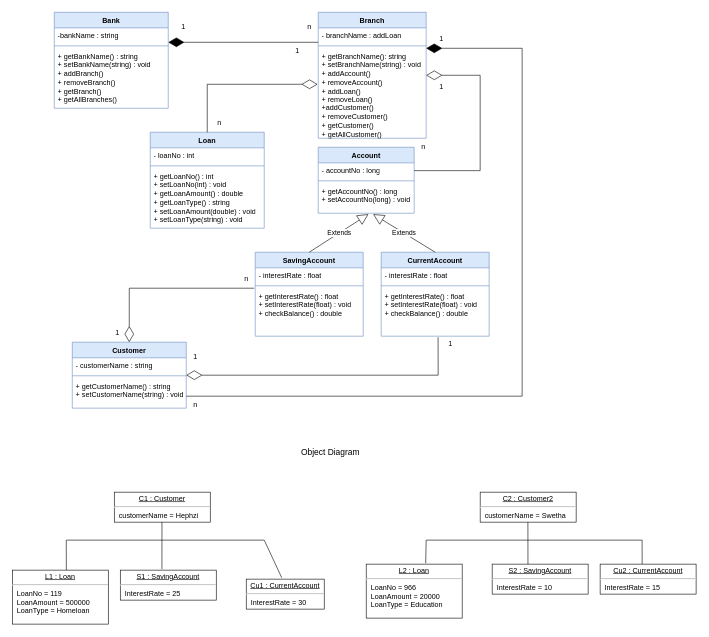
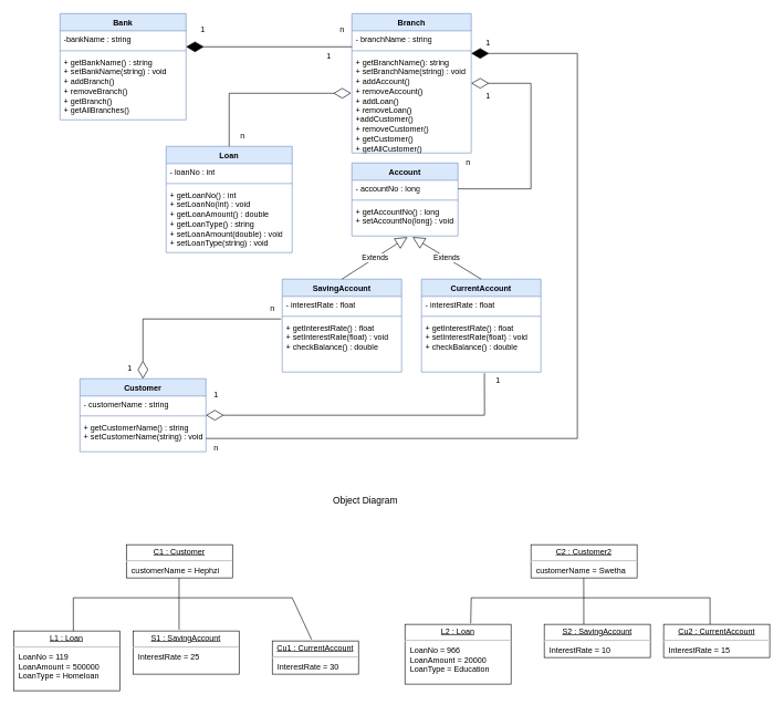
  <mxCell id="0" />
  <mxCell id="1" parent="0" />
  <mxCell id="2" value="Bank" style="swimlane;fontStyle=1;align=center;verticalAlign=top;childLayout=stackLayout;horizontal=1;startSize=26;horizontalStack=0;resizeParent=1;resizeParentMax=0;resizeLast=0;collapsible=1;marginBottom=0;whiteSpace=wrap;html=1;fillColor=#dae8fc;strokeColor=#6c8ebf;" vertex="1" parent="1"><mxGeometry x="90" y="20" width="190" height="160" as="geometry" /></mxCell>
  <mxCell id="3" value="-bankName : string" style="text;strokeColor=none;fillColor=none;align=left;verticalAlign=top;spacingLeft=4;spacingRight=4;overflow=hidden;rotatable=0;points=[[0,0.5],[1,0.5]];portConstraint=eastwest;whiteSpace=wrap;html=1;" vertex="1" parent="2"><mxGeometry y="26" width="190" height="26" as="geometry" /></mxCell>
  <mxCell id="4" value="" style="line;strokeWidth=1;fillColor=none;align=left;verticalAlign=middle;spacingTop=-1;spacingLeft=3;spacingRight=3;rotatable=0;labelPosition=right;points=[];portConstraint=eastwest;strokeColor=inherit;" vertex="1" parent="2"><mxGeometry y="52" width="190" height="8" as="geometry" /></mxCell>
  <mxCell id="5" value="+ getBankName() : string&lt;br&gt;+ setBankName(string) : void&lt;br&gt;+ addBranch()&lt;br&gt;+ removeBranch()&lt;br&gt;+ getBranch()&lt;br&gt;+ getAllBranches()" style="text;strokeColor=none;fillColor=none;align=left;verticalAlign=top;spacingLeft=4;spacingRight=4;overflow=hidden;rotatable=0;points=[[0,0.5],[1,0.5]];portConstraint=eastwest;whiteSpace=wrap;html=1;" vertex="1" parent="2"><mxGeometry y="60" width="190" height="100" as="geometry" /></mxCell>
  <mxCell id="6" value="Loan" style="swimlane;fontStyle=1;align=center;verticalAlign=top;childLayout=stackLayout;horizontal=1;startSize=26;horizontalStack=0;resizeParent=1;resizeParentMax=0;resizeLast=0;collapsible=1;marginBottom=0;whiteSpace=wrap;html=1;fillColor=#dae8fc;strokeColor=#6c8ebf;" vertex="1" parent="1"><mxGeometry x="250" y="220" width="190" height="160" as="geometry" /></mxCell>
  <mxCell id="7" value="- loanNo : int" style="text;strokeColor=none;fillColor=none;align=left;verticalAlign=top;spacingLeft=4;spacingRight=4;overflow=hidden;rotatable=0;points=[[0,0.5],[1,0.5]];portConstraint=eastwest;whiteSpace=wrap;html=1;" vertex="1" parent="6"><mxGeometry y="26" width="190" height="26" as="geometry" /></mxCell>
  <mxCell id="8" value="" style="line;strokeWidth=1;fillColor=none;align=left;verticalAlign=middle;spacingTop=-1;spacingLeft=3;spacingRight=3;rotatable=0;labelPosition=right;points=[];portConstraint=eastwest;strokeColor=inherit;" vertex="1" parent="6"><mxGeometry y="52" width="190" height="8" as="geometry" /></mxCell>
  <mxCell id="9" value="+ getLoanNo() : int&lt;br&gt;+ setLoanNo(int) : void&lt;br&gt;+ getLoanAmount() : double&lt;br&gt;+ getLoanType() : string&lt;br&gt;+ setLoanAmount(double) : void&lt;br&gt;+ setLoanType(string) : void" style="text;strokeColor=none;fillColor=none;align=left;verticalAlign=top;spacingLeft=4;spacingRight=4;overflow=hidden;rotatable=0;points=[[0,0.5],[1,0.5]];portConstraint=eastwest;whiteSpace=wrap;html=1;" vertex="1" parent="6"><mxGeometry y="60" width="190" height="100" as="geometry" /></mxCell>
  <mxCell id="10" value="Branch" style="swimlane;fontStyle=1;align=center;verticalAlign=top;childLayout=stackLayout;horizontal=1;startSize=26;horizontalStack=0;resizeParent=1;resizeParentMax=0;resizeLast=0;collapsible=1;marginBottom=0;whiteSpace=wrap;html=1;fillColor=#dae8fc;strokeColor=#6c8ebf;" vertex="1" parent="1"><mxGeometry x="530" y="20" width="180" height="210" as="geometry" /></mxCell>
- <mxCell id="11" value="- branchName : addLoan" style="text;strokeColor=none;fillColor=none;align=left;verticalAlign=top;spacingLeft=4;spacingRight=4;overflow=hidden;rotatable=0;points=[[0,0.5],[1,0.5]];portConstraint=eastwest;whiteSpace=wrap;html=1;" vertex="1" parent="10"><mxGeometry y="26" width="180" height="26" as="geometry" /></mxCell>
+ <mxCell id="11" value="- branchName : string" style="text;strokeColor=none;fillColor=none;align=left;verticalAlign=top;spacingLeft=4;spacingRight=4;overflow=hidden;rotatable=0;points=[[0,0.5],[1,0.5]];portConstraint=eastwest;whiteSpace=wrap;html=1;" vertex="1" parent="10"><mxGeometry y="26" width="180" height="26" as="geometry" /></mxCell>
  <mxCell id="12" value="" style="line;strokeWidth=1;fillColor=none;align=left;verticalAlign=middle;spacingTop=-1;spacingLeft=3;spacingRight=3;rotatable=0;labelPosition=right;points=[];portConstraint=eastwest;strokeColor=inherit;" vertex="1" parent="10"><mxGeometry y="52" width="180" height="8" as="geometry" /></mxCell>
  <mxCell id="13" value="+ getBranchName(): string&lt;br&gt;+ setBranchName(string) : void&lt;br&gt;+ addAccount()&lt;br&gt;+ removeAccount()&lt;br&gt;+ addLoan()&lt;br&gt;+ removeLoan()&lt;br&gt;+addCustomer()&lt;br&gt;+ removeCustomer()&lt;br&gt;+ getCustomer()&lt;br&gt;+ getAllCustomer()" style="text;strokeColor=none;fillColor=none;align=left;verticalAlign=top;spacingLeft=4;spacingRight=4;overflow=hidden;rotatable=0;points=[[0,0.5],[1,0.5]];portConstraint=eastwest;whiteSpace=wrap;html=1;" vertex="1" parent="10"><mxGeometry y="60" width="180" height="150" as="geometry" /></mxCell>
  <mxCell id="14" value="Account" style="swimlane;fontStyle=1;align=center;verticalAlign=top;childLayout=stackLayout;horizontal=1;startSize=26;horizontalStack=0;resizeParent=1;resizeParentMax=0;resizeLast=0;collapsible=1;marginBottom=0;whiteSpace=wrap;html=1;fillColor=#dae8fc;strokeColor=#6c8ebf;" vertex="1" parent="1"><mxGeometry x="530" y="245" width="160" height="110" as="geometry" /></mxCell>
  <mxCell id="15" value="- accountNo : long" style="text;strokeColor=none;fillColor=none;align=left;verticalAlign=top;spacingLeft=4;spacingRight=4;overflow=hidden;rotatable=0;points=[[0,0.5],[1,0.5]];portConstraint=eastwest;whiteSpace=wrap;html=1;" vertex="1" parent="14"><mxGeometry y="26" width="160" height="26" as="geometry" /></mxCell>
  <mxCell id="16" value="" style="line;strokeWidth=1;fillColor=none;align=left;verticalAlign=middle;spacingTop=-1;spacingLeft=3;spacingRight=3;rotatable=0;labelPosition=right;points=[];portConstraint=eastwest;strokeColor=inherit;" vertex="1" parent="14"><mxGeometry y="52" width="160" height="8" as="geometry" /></mxCell>
  <mxCell id="17" value="+ getAccountNo() : long&lt;br&gt;+ setAccountNo(long) : void" style="text;strokeColor=none;fillColor=none;align=left;verticalAlign=top;spacingLeft=4;spacingRight=4;overflow=hidden;rotatable=0;points=[[0,0.5],[1,0.5]];portConstraint=eastwest;whiteSpace=wrap;html=1;" vertex="1" parent="14"><mxGeometry y="60" width="160" height="50" as="geometry" /></mxCell>
  <mxCell id="18" value="Customer" style="swimlane;fontStyle=1;align=center;verticalAlign=top;childLayout=stackLayout;horizontal=1;startSize=26;horizontalStack=0;resizeParent=1;resizeParentMax=0;resizeLast=0;collapsible=1;marginBottom=0;whiteSpace=wrap;html=1;fillColor=#dae8fc;strokeColor=#6c8ebf;" vertex="1" parent="1"><mxGeometry x="120" y="570" width="190" height="110" as="geometry" /></mxCell>
  <mxCell id="19" value="- customerName : string" style="text;strokeColor=none;fillColor=none;align=left;verticalAlign=top;spacingLeft=4;spacingRight=4;overflow=hidden;rotatable=0;points=[[0,0.5],[1,0.5]];portConstraint=eastwest;whiteSpace=wrap;html=1;" vertex="1" parent="18"><mxGeometry y="26" width="190" height="26" as="geometry" /></mxCell>
  <mxCell id="20" value="" style="line;strokeWidth=1;fillColor=none;align=left;verticalAlign=middle;spacingTop=-1;spacingLeft=3;spacingRight=3;rotatable=0;labelPosition=right;points=[];portConstraint=eastwest;strokeColor=inherit;" vertex="1" parent="18"><mxGeometry y="52" width="190" height="8" as="geometry" /></mxCell>
  <mxCell id="21" value="+ getCustomerName() : string&lt;br&gt;+ setCustomerName(string) : void" style="text;strokeColor=none;fillColor=none;align=left;verticalAlign=top;spacingLeft=4;spacingRight=4;overflow=hidden;rotatable=0;points=[[0,0.5],[1,0.5]];portConstraint=eastwest;whiteSpace=wrap;html=1;" vertex="1" parent="18"><mxGeometry y="60" width="190" height="50" as="geometry" /></mxCell>
  <mxCell id="22" value="SavingAccount" style="swimlane;fontStyle=1;align=center;verticalAlign=top;childLayout=stackLayout;horizontal=1;startSize=26;horizontalStack=0;resizeParent=1;resizeParentMax=0;resizeLast=0;collapsible=1;marginBottom=0;whiteSpace=wrap;html=1;fillColor=#dae8fc;strokeColor=#6c8ebf;" vertex="1" parent="1"><mxGeometry x="425" y="420" width="180" height="140" as="geometry" /></mxCell>
  <mxCell id="23" value="- interestRate : float" style="text;strokeColor=none;fillColor=none;align=left;verticalAlign=top;spacingLeft=4;spacingRight=4;overflow=hidden;rotatable=0;points=[[0,0.5],[1,0.5]];portConstraint=eastwest;whiteSpace=wrap;html=1;" vertex="1" parent="22"><mxGeometry y="26" width="180" height="26" as="geometry" /></mxCell>
  <mxCell id="24" value="" style="line;strokeWidth=1;fillColor=none;align=left;verticalAlign=middle;spacingTop=-1;spacingLeft=3;spacingRight=3;rotatable=0;labelPosition=right;points=[];portConstraint=eastwest;strokeColor=inherit;" vertex="1" parent="22"><mxGeometry y="52" width="180" height="8" as="geometry" /></mxCell>
  <mxCell id="25" value="+ getInterestRate() : float&lt;br&gt;+ setInterestRate(float) : void&lt;br&gt;+ checkBalance() : double&lt;br&gt;" style="text;strokeColor=none;fillColor=none;align=left;verticalAlign=top;spacingLeft=4;spacingRight=4;overflow=hidden;rotatable=0;points=[[0,0.5],[1,0.5]];portConstraint=eastwest;whiteSpace=wrap;html=1;" vertex="1" parent="22"><mxGeometry y="60" width="180" height="80" as="geometry" /></mxCell>
  <mxCell id="26" value="CurrentAccount" style="swimlane;fontStyle=1;align=center;verticalAlign=top;childLayout=stackLayout;horizontal=1;startSize=26;horizontalStack=0;resizeParent=1;resizeParentMax=0;resizeLast=0;collapsible=1;marginBottom=0;whiteSpace=wrap;html=1;fillColor=#dae8fc;strokeColor=#6c8ebf;" vertex="1" parent="1"><mxGeometry x="635" y="420" width="180" height="140" as="geometry" /></mxCell>
  <mxCell id="27" value="- interestRate : float" style="text;strokeColor=none;fillColor=none;align=left;verticalAlign=top;spacingLeft=4;spacingRight=4;overflow=hidden;rotatable=0;points=[[0,0.5],[1,0.5]];portConstraint=eastwest;whiteSpace=wrap;html=1;" vertex="1" parent="26"><mxGeometry y="26" width="180" height="26" as="geometry" /></mxCell>
  <mxCell id="28" value="" style="line;strokeWidth=1;fillColor=none;align=left;verticalAlign=middle;spacingTop=-1;spacingLeft=3;spacingRight=3;rotatable=0;labelPosition=right;points=[];portConstraint=eastwest;strokeColor=inherit;" vertex="1" parent="26"><mxGeometry y="52" width="180" height="8" as="geometry" /></mxCell>
  <mxCell id="29" value="+ getInterestRate() : float&lt;br&gt;+ setInterestRate(float) : void&lt;br&gt;+ checkBalance() : double" style="text;strokeColor=none;fillColor=none;align=left;verticalAlign=top;spacingLeft=4;spacingRight=4;overflow=hidden;rotatable=0;points=[[0,0.5],[1,0.5]];portConstraint=eastwest;whiteSpace=wrap;html=1;" vertex="1" parent="26"><mxGeometry y="60" width="180" height="80" as="geometry" /></mxCell>
  <mxCell id="30" value="" style="endArrow=diamondThin;endFill=1;endSize=24;html=1;rounded=0;entryX=1;entryY=0.5;entryDx=0;entryDy=0;exitX=0;exitY=0.5;exitDx=0;exitDy=0;" edge="1" parent="1"><mxGeometry width="160" relative="1" as="geometry"><mxPoint x="530" y="70" as="sourcePoint" /><mxPoint x="280" y="70" as="targetPoint" /></mxGeometry></mxCell>
  <mxCell id="31" value="1" style="text;html=1;align=center;verticalAlign=middle;resizable=0;points=[];autosize=1;strokeColor=none;fillColor=none;" vertex="1" parent="1"><mxGeometry x="290" y="30" width="30" height="30" as="geometry" /></mxCell>
  <mxCell id="32" value="n" style="text;html=1;align=center;verticalAlign=middle;resizable=0;points=[];autosize=1;strokeColor=none;fillColor=none;" vertex="1" parent="1"><mxGeometry x="500" y="30" width="30" height="30" as="geometry" /></mxCell>
  <mxCell id="33" value="" style="endArrow=diamondThin;endFill=0;endSize=24;html=1;rounded=0;exitX=0.5;exitY=0;exitDx=0;exitDy=0;" edge="1" parent="1" source="6"><mxGeometry width="160" relative="1" as="geometry"><mxPoint x="330" y="260" as="sourcePoint" /><mxPoint x="529" y="140" as="targetPoint" /><Array as="points"><mxPoint x="345" y="140" /></Array></mxGeometry></mxCell>
  <mxCell id="34" value="1" style="text;html=1;align=center;verticalAlign=middle;resizable=0;points=[];autosize=1;strokeColor=none;fillColor=none;" vertex="1" parent="1"><mxGeometry x="480" y="70" width="30" height="30" as="geometry" /></mxCell>
  <mxCell id="35" value="" style="endArrow=diamondThin;endFill=0;endSize=24;html=1;rounded=0;exitX=1;exitY=0.5;exitDx=0;exitDy=0;entryX=1;entryY=0.3;entryDx=0;entryDy=0;entryPerimeter=0;" edge="1" parent="1" source="15" target="13"><mxGeometry width="160" relative="1" as="geometry"><mxPoint x="710" y="260" as="sourcePoint" /><mxPoint x="710" y="100" as="targetPoint" /><Array as="points"><mxPoint x="800" y="284" /><mxPoint x="800" y="125" /></Array></mxGeometry></mxCell>
  <mxCell id="36" value="1" style="text;html=1;align=center;verticalAlign=middle;resizable=0;points=[];autosize=1;strokeColor=none;fillColor=none;" vertex="1" parent="1"><mxGeometry x="720" y="130" width="30" height="30" as="geometry" /></mxCell>
  <mxCell id="37" value="n" style="text;html=1;align=center;verticalAlign=middle;resizable=0;points=[];autosize=1;strokeColor=none;fillColor=none;" vertex="1" parent="1"><mxGeometry x="350" y="190" width="30" height="30" as="geometry" /></mxCell>
  <mxCell id="38" value="n" style="text;html=1;align=center;verticalAlign=middle;resizable=0;points=[];autosize=1;strokeColor=none;fillColor=none;" vertex="1" parent="1"><mxGeometry x="690" y="230" width="30" height="30" as="geometry" /></mxCell>
  <mxCell id="39" value="Extends" style="endArrow=block;endSize=16;endFill=0;html=1;rounded=0;entryX=0.524;entryY=1.031;entryDx=0;entryDy=0;entryPerimeter=0;exitX=0.5;exitY=0;exitDx=0;exitDy=0;" edge="1" parent="1" source="22" target="17"><mxGeometry width="160" relative="1" as="geometry"><mxPoint x="590" y="400" as="sourcePoint" /><mxPoint x="750" y="400" as="targetPoint" /></mxGeometry></mxCell>
  <mxCell id="40" value="Extends" style="endArrow=block;endSize=16;endFill=0;html=1;rounded=0;entryX=0.572;entryY=1.031;entryDx=0;entryDy=0;entryPerimeter=0;exitX=0.5;exitY=0;exitDx=0;exitDy=0;" edge="1" parent="1" source="26" target="17"><mxGeometry width="160" relative="1" as="geometry"><mxPoint x="590" y="400" as="sourcePoint" /><mxPoint x="750" y="400" as="targetPoint" /></mxGeometry></mxCell>
  <mxCell id="41" value="" style="endArrow=diamondThin;endFill=0;endSize=24;html=1;rounded=0;entryX=0.5;entryY=0;entryDx=0;entryDy=0;exitX=0.94;exitY=1;exitDx=0;exitDy=0;exitPerimeter=0;" edge="1" parent="1" source="42" target="18"><mxGeometry width="160" relative="1" as="geometry"><mxPoint x="370" y="470" as="sourcePoint" /><mxPoint x="210" y="470" as="targetPoint" /><Array as="points"><mxPoint x="215" y="480" /></Array></mxGeometry></mxCell>
  <mxCell id="42" value="n" style="text;html=1;align=center;verticalAlign=middle;resizable=0;points=[];autosize=1;strokeColor=none;fillColor=none;" vertex="1" parent="1"><mxGeometry x="395" y="450" width="30" height="30" as="geometry" /></mxCell>
  <mxCell id="43" value="1" style="text;html=1;align=center;verticalAlign=middle;resizable=0;points=[];autosize=1;strokeColor=none;fillColor=none;" vertex="1" parent="1"><mxGeometry x="180" y="540" width="30" height="30" as="geometry" /></mxCell>
  <mxCell id="44" value="" style="endArrow=diamondThin;endFill=0;endSize=24;html=1;rounded=0;exitX=0.527;exitY=1.021;exitDx=0;exitDy=0;exitPerimeter=0;" edge="1" parent="1" source="29"><mxGeometry width="160" relative="1" as="geometry"><mxPoint x="370" y="540" as="sourcePoint" /><mxPoint x="310" y="625" as="targetPoint" /><Array as="points"><mxPoint x="730" y="625" /></Array></mxGeometry></mxCell>
  <mxCell id="45" value="1" style="text;html=1;align=center;verticalAlign=middle;resizable=0;points=[];autosize=1;strokeColor=none;fillColor=none;" vertex="1" parent="1"><mxGeometry x="735" y="558" width="30" height="30" as="geometry" /></mxCell>
  <mxCell id="46" value="1" style="text;html=1;align=center;verticalAlign=middle;resizable=0;points=[];autosize=1;strokeColor=none;fillColor=none;" vertex="1" parent="1"><mxGeometry x="310" y="580" width="30" height="30" as="geometry" /></mxCell>
  <mxCell id="47" value="" style="endArrow=diamondThin;endFill=1;endSize=24;html=1;rounded=0;entryX=1;entryY=0.5;entryDx=0;entryDy=0;" edge="1" parent="1"><mxGeometry width="160" relative="1" as="geometry"><mxPoint x="310" y="660" as="sourcePoint" /><mxPoint x="710" y="80" as="targetPoint" /><Array as="points"><mxPoint x="870" y="660" /><mxPoint x="870" y="80" /></Array></mxGeometry></mxCell>
  <mxCell id="48" value="1" style="text;html=1;align=center;verticalAlign=middle;resizable=0;points=[];autosize=1;strokeColor=none;fillColor=none;" vertex="1" parent="1"><mxGeometry x="720" y="50" width="30" height="30" as="geometry" /></mxCell>
  <mxCell id="49" value="n" style="text;html=1;align=center;verticalAlign=middle;resizable=0;points=[];autosize=1;strokeColor=none;fillColor=none;" vertex="1" parent="1"><mxGeometry x="310" y="660" width="30" height="30" as="geometry" /></mxCell>
  <mxCell id="50" value="&lt;p style=&quot;margin:0px;margin-top:4px;text-align:center;text-decoration:underline;&quot;&gt;C2 : Customer2&lt;/p&gt;&lt;hr&gt;&lt;p style=&quot;margin:0px;margin-left:8px;&quot;&gt;customerName = Swetha&lt;/p&gt;" style="verticalAlign=top;align=left;overflow=fill;fontSize=12;fontFamily=Helvetica;html=1;whiteSpace=wrap;" vertex="1" parent="1"><mxGeometry x="800" y="820" width="160" height="50" as="geometry" /></mxCell>
  <mxCell id="51" value="&lt;p style=&quot;margin:0px;margin-top:4px;text-align:center;text-decoration:underline;&quot;&gt;C1 : Customer&lt;/p&gt;&lt;hr&gt;&lt;p style=&quot;margin:0px;margin-left:8px;&quot;&gt;customerName = Hephzi&lt;/p&gt;" style="verticalAlign=top;align=left;overflow=fill;fontSize=12;fontFamily=Helvetica;html=1;whiteSpace=wrap;" vertex="1" parent="1"><mxGeometry x="190" y="820" width="160" height="50" as="geometry" /></mxCell>
  <mxCell id="52" value="&lt;p style=&quot;margin:0px;margin-top:4px;text-align:center;text-decoration:underline;&quot;&gt;L1 : Loan&lt;/p&gt;&lt;hr&gt;&lt;p style=&quot;margin:0px;margin-left:8px;&quot;&gt;LoanNo = 119&lt;/p&gt;&lt;p style=&quot;margin:0px;margin-left:8px;&quot;&gt;LoanAmount = 500000&lt;/p&gt;&lt;p style=&quot;margin:0px;margin-left:8px;&quot;&gt;LoanType = Homeloan&lt;/p&gt;" style="verticalAlign=top;align=left;overflow=fill;fontSize=12;fontFamily=Helvetica;html=1;whiteSpace=wrap;" vertex="1" parent="1"><mxGeometry x="20" y="950" width="160" height="90" as="geometry" /></mxCell>
  <mxCell id="53" value="&lt;p style=&quot;margin:0px;margin-top:4px;text-align:center;text-decoration:underline;&quot;&gt;L2 : Loan&lt;/p&gt;&lt;hr&gt;&lt;p style=&quot;margin:0px;margin-left:8px;&quot;&gt;LoanNo = 966&lt;/p&gt;&lt;p style=&quot;margin:0px;margin-left:8px;&quot;&gt;LoanAmount = 20000&lt;/p&gt;&lt;p style=&quot;margin:0px;margin-left:8px;&quot;&gt;LoanType = Education&lt;/p&gt;" style="verticalAlign=top;align=left;overflow=fill;fontSize=12;fontFamily=Helvetica;html=1;whiteSpace=wrap;" vertex="1" parent="1"><mxGeometry x="610" y="940" width="160" height="90" as="geometry" /></mxCell>
  <mxCell id="54" value="" style="endArrow=none;html=1;rounded=0;entryX=0.456;entryY=-0.043;entryDx=0;entryDy=0;entryPerimeter=0;exitX=0.563;exitY=0;exitDx=0;exitDy=0;exitPerimeter=0;" edge="1" parent="1" source="52" target="58"><mxGeometry width="50" height="50" relative="1" as="geometry"><mxPoint x="110" y="890" as="sourcePoint" /><mxPoint x="429.44" y="917.36" as="targetPoint" /><Array as="points"><mxPoint x="110" y="900" /><mxPoint x="440" y="900" /></Array></mxGeometry></mxCell>
  <mxCell id="55" value="" style="endArrow=none;html=1;rounded=0;entryX=0.438;entryY=0;entryDx=0;entryDy=0;entryPerimeter=0;exitX=0.62;exitY=-0.016;exitDx=0;exitDy=0;exitPerimeter=0;" edge="1" parent="1" source="53" target="61"><mxGeometry width="50" height="50" relative="1" as="geometry"><mxPoint x="720" y="920" as="sourcePoint" /><mxPoint x="1039" y="918" as="targetPoint" /><Array as="points"><mxPoint x="710" y="900" /><mxPoint x="1070" y="900" /></Array></mxGeometry></mxCell>
  <mxCell id="56" value="" style="endArrow=none;html=1;rounded=0;entryX=0.5;entryY=1;entryDx=0;entryDy=0;exitX=0.434;exitY=-0.031;exitDx=0;exitDy=0;exitPerimeter=0;" edge="1" parent="1" source="59"><mxGeometry width="50" height="50" relative="1" as="geometry"><mxPoint x="269.5" y="900" as="sourcePoint" /><mxPoint x="269.5" y="870" as="targetPoint" /></mxGeometry></mxCell>
  <mxCell id="57" value="" style="endArrow=none;html=1;rounded=0;entryX=0.5;entryY=1;entryDx=0;entryDy=0;exitX=0.373;exitY=0;exitDx=0;exitDy=0;exitPerimeter=0;" edge="1" parent="1" source="60"><mxGeometry width="50" height="50" relative="1" as="geometry"><mxPoint x="879.6" y="900" as="sourcePoint" /><mxPoint x="879.6" y="870" as="targetPoint" /></mxGeometry></mxCell>
  <mxCell id="58" value="&lt;p style=&quot;margin:0px;margin-top:4px;text-align:center;text-decoration:underline;&quot;&gt;Cu1 : CurrentAccount&lt;/p&gt;&lt;hr&gt;&lt;p style=&quot;margin:0px;margin-left:8px;&quot;&gt;InterestRate = 30&lt;/p&gt;" style="verticalAlign=top;align=left;overflow=fill;fontSize=12;fontFamily=Helvetica;html=1;whiteSpace=wrap;" vertex="1" parent="1"><mxGeometry x="410" y="965" width="130" height="50" as="geometry" /></mxCell>
- <mxCell id="59" value="&lt;p style=&quot;margin:0px;margin-top:4px;text-align:center;text-decoration:underline;&quot;&gt;S1 : SavingAccount&lt;/p&gt;&lt;hr&gt;&lt;p style=&quot;margin:0px;margin-left:8px;&quot;&gt;InterestRate = 25&lt;/p&gt;" style="verticalAlign=top;align=left;overflow=fill;fontSize=12;fontFamily=Helvetica;html=1;whiteSpace=wrap;" vertex="1" parent="1"><mxGeometry x="200" y="950" width="160" height="50" as="geometry" /></mxCell>
+ <mxCell id="59" value="&lt;p style=&quot;margin:0px;margin-top:4px;text-align:center;text-decoration:underline;&quot;&gt;S1 : SavingAccount&lt;/p&gt;&lt;hr&gt;&lt;p style=&quot;margin:0px;margin-left:8px;&quot;&gt;InterestRate = 25&lt;/p&gt;" style="verticalAlign=top;align=left;overflow=fill;fontSize=12;fontFamily=Helvetica;html=1;whiteSpace=wrap;" vertex="1" parent="1"><mxGeometry x="200" y="950" width="160" height="65" as="geometry" /></mxCell>
  <mxCell id="60" value="&lt;p style=&quot;margin:0px;margin-top:4px;text-align:center;text-decoration:underline;&quot;&gt;S2 : SavingAccount&lt;/p&gt;&lt;hr&gt;&lt;p style=&quot;margin:0px;margin-left:8px;&quot;&gt;InterestRate = 10&lt;/p&gt;" style="verticalAlign=top;align=left;overflow=fill;fontSize=12;fontFamily=Helvetica;html=1;whiteSpace=wrap;" vertex="1" parent="1"><mxGeometry x="820" y="940" width="160" height="50" as="geometry" /></mxCell>
  <mxCell id="61" value="&lt;p style=&quot;margin:0px;margin-top:4px;text-align:center;text-decoration:underline;&quot;&gt;Cu2 : CurrentAccount&lt;/p&gt;&lt;hr&gt;&lt;p style=&quot;margin:0px;margin-left:8px;&quot;&gt;InterestRate = 15&lt;/p&gt;" style="verticalAlign=top;align=left;overflow=fill;fontSize=12;fontFamily=Helvetica;html=1;whiteSpace=wrap;" vertex="1" parent="1"><mxGeometry x="1000" y="940" width="160" height="50" as="geometry" /></mxCell>
  <mxCell id="62" value="&lt;font style=&quot;font-size: 14px;&quot;&gt;Object Diagram&lt;/font&gt;" style="text;html=1;align=center;verticalAlign=middle;resizable=0;points=[];autosize=1;strokeColor=none;fillColor=none;" vertex="1" parent="1"><mxGeometry x="490" y="738" width="120" height="30" as="geometry" /></mxCell>
